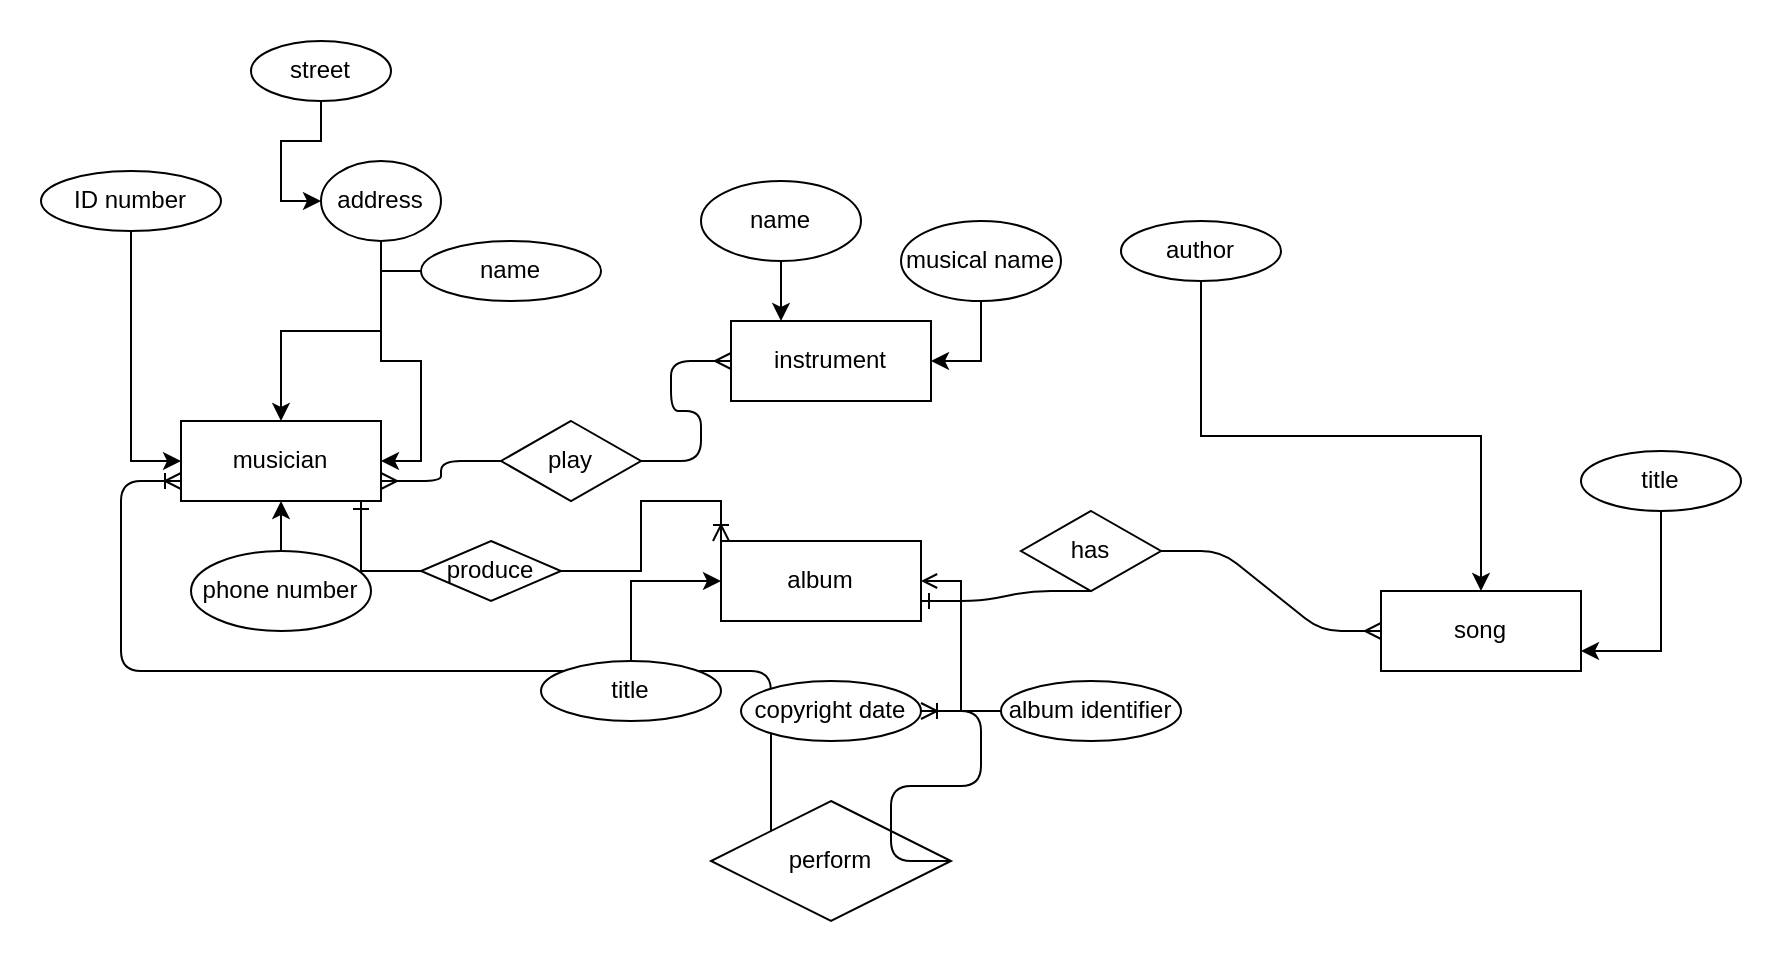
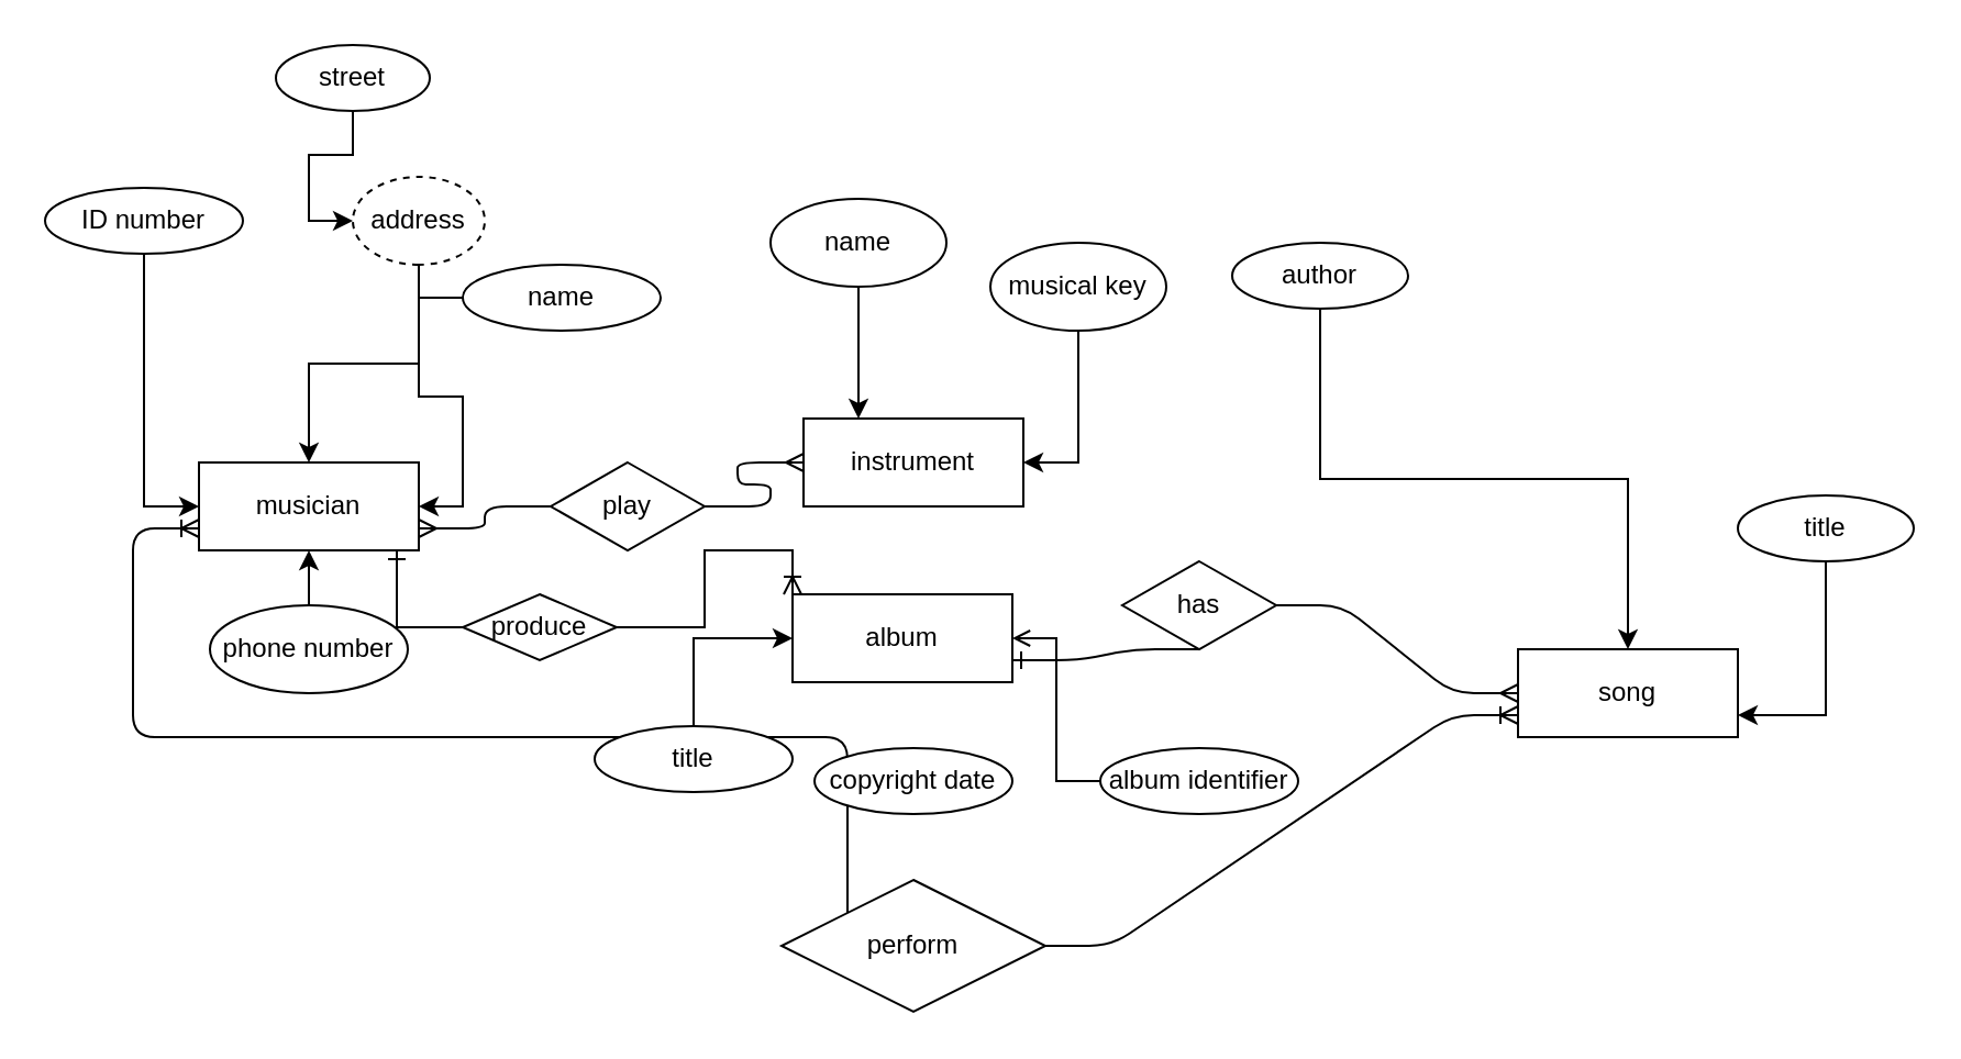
  <mxCell id="0" />
  <mxCell id="1" parent="0" />
  <mxCell id="2" value="" style="edgeStyle=entityRelationEdgeStyle;fontSize=12;html=1;endArrow=ERoneToMany;exitX=0;exitY=0.5;exitDx=0;exitDy=0;" edge="1" parent="1" source="36"><mxGeometry width="100" height="100" relative="1" as="geometry"><mxPoint x="290" y="521" as="sourcePoint" /><mxPoint x="90" y="240" as="targetPoint" /></mxGeometry></mxCell>
  <mxCell id="3" value=" musician" style="whiteSpace=wrap;html=1;align=center;" vertex="1" parent="1"><mxGeometry x="90" y="210" width="100" height="40" as="geometry" /></mxCell>
- <mxCell id="4" value=" instrument" style="whiteSpace=wrap;html=1;align=center;" vertex="1" parent="1"><mxGeometry x="365" y="160" width="100" height="40" as="geometry" /></mxCell>
+ <mxCell id="4" value=" instrument" style="whiteSpace=wrap;html=1;align=center;" vertex="1" parent="1"><mxGeometry x="365" y="190" width="100" height="40" as="geometry" /></mxCell>
  <mxCell id="5" value="album" style="whiteSpace=wrap;html=1;align=center;" vertex="1" parent="1"><mxGeometry x="360" y="270" width="100" height="40" as="geometry" /></mxCell>
  <mxCell id="6" style="edgeStyle=orthogonalEdgeStyle;rounded=0;orthogonalLoop=1;jettySize=auto;html=1;entryX=0;entryY=0.5;entryDx=0;entryDy=0;" edge="1" parent="1" source="7" target="3"><mxGeometry relative="1" as="geometry" /></mxCell>
  <mxCell id="7" value="ID number" style="ellipse;whiteSpace=wrap;html=1;align=center;" vertex="1" parent="1"><mxGeometry x="20" y="85" width="90" height="30" as="geometry" /></mxCell>
  <mxCell id="8" style="edgeStyle=orthogonalEdgeStyle;rounded=0;orthogonalLoop=1;jettySize=auto;html=1;entryX=0.5;entryY=0;entryDx=0;entryDy=0;" edge="1" parent="1" source="9" target="3"><mxGeometry relative="1" as="geometry" /></mxCell>
- <mxCell id="9" value="address" style="ellipse;whiteSpace=wrap;html=1;align=center;direction=south;" vertex="1" parent="1"><mxGeometry x="160" y="80" width="60" height="40" as="geometry" /></mxCell>
+ <mxCell id="9" value="address" style="ellipse;whiteSpace=wrap;html=1;align=center;direction=south;dashed=1;" vertex="1" parent="1"><mxGeometry x="160" y="80" width="60" height="40" as="geometry" /></mxCell>
  <mxCell id="10" style="edgeStyle=orthogonalEdgeStyle;rounded=0;orthogonalLoop=1;jettySize=auto;html=1;entryX=1;entryY=0.5;entryDx=0;entryDy=0;" edge="1" parent="1" source="11" target="3"><mxGeometry relative="1" as="geometry" /></mxCell>
  <mxCell id="11" value=" name" style="ellipse;whiteSpace=wrap;html=1;align=center;" vertex="1" parent="1"><mxGeometry x="210" y="120" width="90" height="30" as="geometry" /></mxCell>
  <mxCell id="12" style="edgeStyle=orthogonalEdgeStyle;rounded=0;orthogonalLoop=1;jettySize=auto;html=1;entryX=0.5;entryY=1;entryDx=0;entryDy=0;" edge="1" parent="1" source="13" target="3"><mxGeometry relative="1" as="geometry"><mxPoint x="220" y="200" as="targetPoint" /></mxGeometry></mxCell>
  <mxCell id="13" value="phone number" style="ellipse;whiteSpace=wrap;html=1;align=center;" vertex="1" parent="1"><mxGeometry x="95" y="275" width="90" height="40" as="geometry" /></mxCell>
  <mxCell id="14" style="edgeStyle=orthogonalEdgeStyle;rounded=0;orthogonalLoop=1;jettySize=auto;html=1;entryX=0.5;entryY=1;entryDx=0;entryDy=0;" edge="1" parent="1" source="15" target="9"><mxGeometry relative="1" as="geometry" /></mxCell>
  <mxCell id="15" value=" street" style="ellipse;whiteSpace=wrap;html=1;align=center;" vertex="1" parent="1"><mxGeometry x="125" y="20" width="70" height="30" as="geometry" /></mxCell>
  <mxCell id="16" style="edgeStyle=orthogonalEdgeStyle;rounded=0;orthogonalLoop=1;jettySize=auto;html=1;entryX=0.25;entryY=0;entryDx=0;entryDy=0;" edge="1" parent="1" source="17" target="4"><mxGeometry relative="1" as="geometry" /></mxCell>
  <mxCell id="17" value="name" style="ellipse;whiteSpace=wrap;html=1;align=center;" vertex="1" parent="1"><mxGeometry x="350" y="90" width="80" height="40" as="geometry" /></mxCell>
  <mxCell id="18" style="edgeStyle=orthogonalEdgeStyle;rounded=0;orthogonalLoop=1;jettySize=auto;html=1;entryX=1;entryY=0.5;entryDx=0;entryDy=0;" edge="1" parent="1" source="19" target="4"><mxGeometry relative="1" as="geometry" /></mxCell>
- <mxCell id="19" value="musical name" style="ellipse;whiteSpace=wrap;html=1;align=center;" vertex="1" parent="1"><mxGeometry x="450" y="110" width="80" height="40" as="geometry" /></mxCell>
+ <mxCell id="19" value="musical key" style="ellipse;whiteSpace=wrap;html=1;align=center;" vertex="1" parent="1"><mxGeometry x="450" y="110" width="80" height="40" as="geometry" /></mxCell>
  <mxCell id="20" style="edgeStyle=orthogonalEdgeStyle;rounded=0;orthogonalLoop=1;jettySize=auto;html=1;entryX=0;entryY=0.5;entryDx=0;entryDy=0;" edge="1" parent="1" source="21" target="5"><mxGeometry relative="1" as="geometry" /></mxCell>
  <mxCell id="21" value="title" style="ellipse;whiteSpace=wrap;html=1;align=center;" vertex="1" parent="1"><mxGeometry x="270" y="330" width="90" height="30" as="geometry" /></mxCell>
  <mxCell id="22" value="copyright date" style="ellipse;whiteSpace=wrap;html=1;align=center;" vertex="1" parent="1"><mxGeometry x="370" y="340" width="90" height="30" as="geometry" /></mxCell>
  <mxCell id="23" style="edgeStyle=orthogonalEdgeStyle;rounded=0;orthogonalLoop=1;jettySize=auto;html=1;entryX=1;entryY=0.5;entryDx=0;entryDy=0;endArrow=open;" edge="1" parent="1" source="24" target="5"><mxGeometry relative="1" as="geometry" /></mxCell>
  <mxCell id="24" value="album identifier" style="ellipse;whiteSpace=wrap;html=1;align=center;" vertex="1" parent="1"><mxGeometry x="500" y="340" width="90" height="30" as="geometry" /></mxCell>
  <mxCell id="25" value="song" style="whiteSpace=wrap;html=1;align=center;" vertex="1" parent="1"><mxGeometry x="690" y="295" width="100" height="40" as="geometry" /></mxCell>
  <mxCell id="26" style="edgeStyle=orthogonalEdgeStyle;rounded=0;orthogonalLoop=1;jettySize=auto;html=1;exitX=0.5;exitY=1;exitDx=0;exitDy=0;" edge="1" parent="1" source="27" target="25"><mxGeometry relative="1" as="geometry" /></mxCell>
  <mxCell id="27" value="author" style="ellipse;whiteSpace=wrap;html=1;align=center;" vertex="1" parent="1"><mxGeometry x="560" y="110" width="80" height="30" as="geometry" /></mxCell>
  <mxCell id="28" style="edgeStyle=orthogonalEdgeStyle;rounded=0;orthogonalLoop=1;jettySize=auto;html=1;entryX=1;entryY=0.75;entryDx=0;entryDy=0;" edge="1" parent="1" source="29" target="25"><mxGeometry relative="1" as="geometry" /></mxCell>
  <mxCell id="29" value="title" style="ellipse;whiteSpace=wrap;html=1;align=center;" vertex="1" parent="1"><mxGeometry x="790" y="225" width="80" height="30" as="geometry" /></mxCell>
  <mxCell id="30" value="play" style="shape=rhombus;perimeter=rhombusPerimeter;whiteSpace=wrap;html=1;align=center;" vertex="1" parent="1"><mxGeometry x="250" y="210" width="70" height="40" as="geometry" /></mxCell>
  <mxCell id="31" value="" style="edgeStyle=entityRelationEdgeStyle;fontSize=12;html=1;endArrow=ERmany;entryX=0;entryY=0.5;entryDx=0;entryDy=0;" edge="1" parent="1" target="4"><mxGeometry width="100" height="100" relative="1" as="geometry"><mxPoint x="320" y="230" as="sourcePoint" /><mxPoint x="420" y="130" as="targetPoint" /></mxGeometry></mxCell>
  <mxCell id="32" value="" style="edgeStyle=entityRelationEdgeStyle;fontSize=12;html=1;endArrow=ERmany;exitX=0;exitY=0.5;exitDx=0;exitDy=0;entryX=1;entryY=0.75;entryDx=0;entryDy=0;" edge="1" parent="1" source="30" target="3"><mxGeometry width="100" height="100" relative="1" as="geometry"><mxPoint x="190" y="350" as="sourcePoint" /><mxPoint x="290" y="250" as="targetPoint" /></mxGeometry></mxCell>
  <mxCell id="33" value="has" style="shape=rhombus;perimeter=rhombusPerimeter;whiteSpace=wrap;html=1;align=center;" vertex="1" parent="1"><mxGeometry x="510" y="255" width="70" height="40" as="geometry" /></mxCell>
  <mxCell id="34" value="" style="edgeStyle=entityRelationEdgeStyle;fontSize=12;html=1;endArrow=ERone;exitX=0.5;exitY=1;exitDx=0;exitDy=0;entryX=1;entryY=0.75;entryDx=0;entryDy=0;endFill=0;" edge="1" parent="1" source="33" target="5"><mxGeometry width="100" height="100" relative="1" as="geometry"><mxPoint x="540" y="320" as="sourcePoint" /><mxPoint x="500" y="250" as="targetPoint" /></mxGeometry></mxCell>
  <mxCell id="35" value="" style="edgeStyle=entityRelationEdgeStyle;fontSize=12;html=1;endArrow=ERmany;endFill=0;entryX=0;entryY=0.5;entryDx=0;entryDy=0;" edge="1" parent="1" target="25"><mxGeometry width="100" height="100" relative="1" as="geometry"><mxPoint x="580" y="275" as="sourcePoint" /><mxPoint x="600" y="240" as="targetPoint" /></mxGeometry></mxCell>
  <mxCell id="36" value="perform" style="shape=rhombus;perimeter=rhombusPerimeter;whiteSpace=wrap;html=1;align=center;" vertex="1" parent="1"><mxGeometry x="355" y="400" width="120" height="60" as="geometry" /></mxCell>
- <mxCell id="37" value="" style="edgeStyle=entityRelationEdgeStyle;fontSize=12;html=1;endArrow=ERoneToMany;exitX=1;exitY=0.5;exitDx=0;exitDy=0;" edge="1" parent="1" source="36" target="22"><mxGeometry width="100" height="100" relative="1" as="geometry"><mxPoint x="485" y="440" as="sourcePoint" /><mxPoint x="680" y="350" as="targetPoint" /></mxGeometry></mxCell>
+ <mxCell id="37" value="" style="edgeStyle=entityRelationEdgeStyle;fontSize=12;html=1;endArrow=ERoneToMany;entryX=0;entryY=0.75;entryDx=0;entryDy=0;exitX=1;exitY=0.5;exitDx=0;exitDy=0;" edge="1" parent="1" source="36" target="25"><mxGeometry width="100" height="100" relative="1" as="geometry"><mxPoint x="485" y="440" as="sourcePoint" /><mxPoint x="680" y="350" as="targetPoint" /></mxGeometry></mxCell>
  <mxCell id="38" style="edgeStyle=orthogonalEdgeStyle;rounded=0;orthogonalLoop=1;jettySize=auto;html=1;entryX=0.9;entryY=1;entryDx=0;entryDy=0;entryPerimeter=0;endArrow=ERone;endFill=0;" edge="1" parent="1" source="40" target="3"><mxGeometry relative="1" as="geometry" /></mxCell>
  <mxCell id="39" style="edgeStyle=orthogonalEdgeStyle;rounded=0;orthogonalLoop=1;jettySize=auto;html=1;entryX=0;entryY=0;entryDx=0;entryDy=0;endArrow=ERoneToMany;endFill=0;" edge="1" parent="1" source="40" target="5"><mxGeometry relative="1" as="geometry" /></mxCell>
  <mxCell id="40" value="produce" style="shape=rhombus;perimeter=rhombusPerimeter;whiteSpace=wrap;html=1;align=center;" vertex="1" parent="1"><mxGeometry x="210" y="270" width="70" height="30" as="geometry" /></mxCell>
